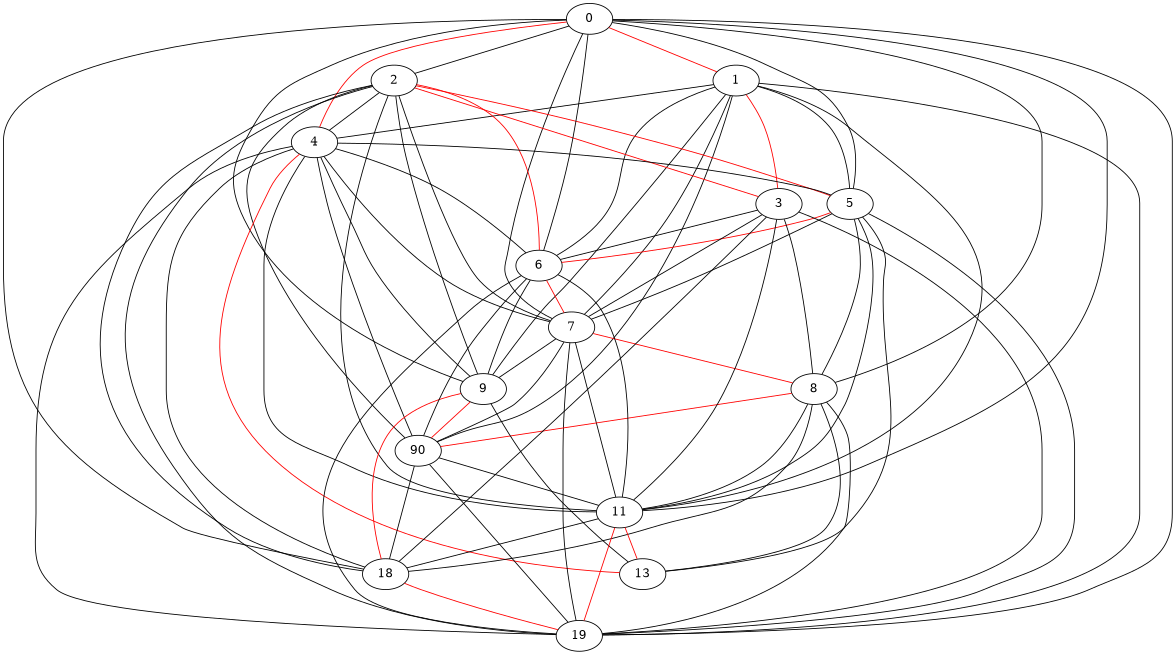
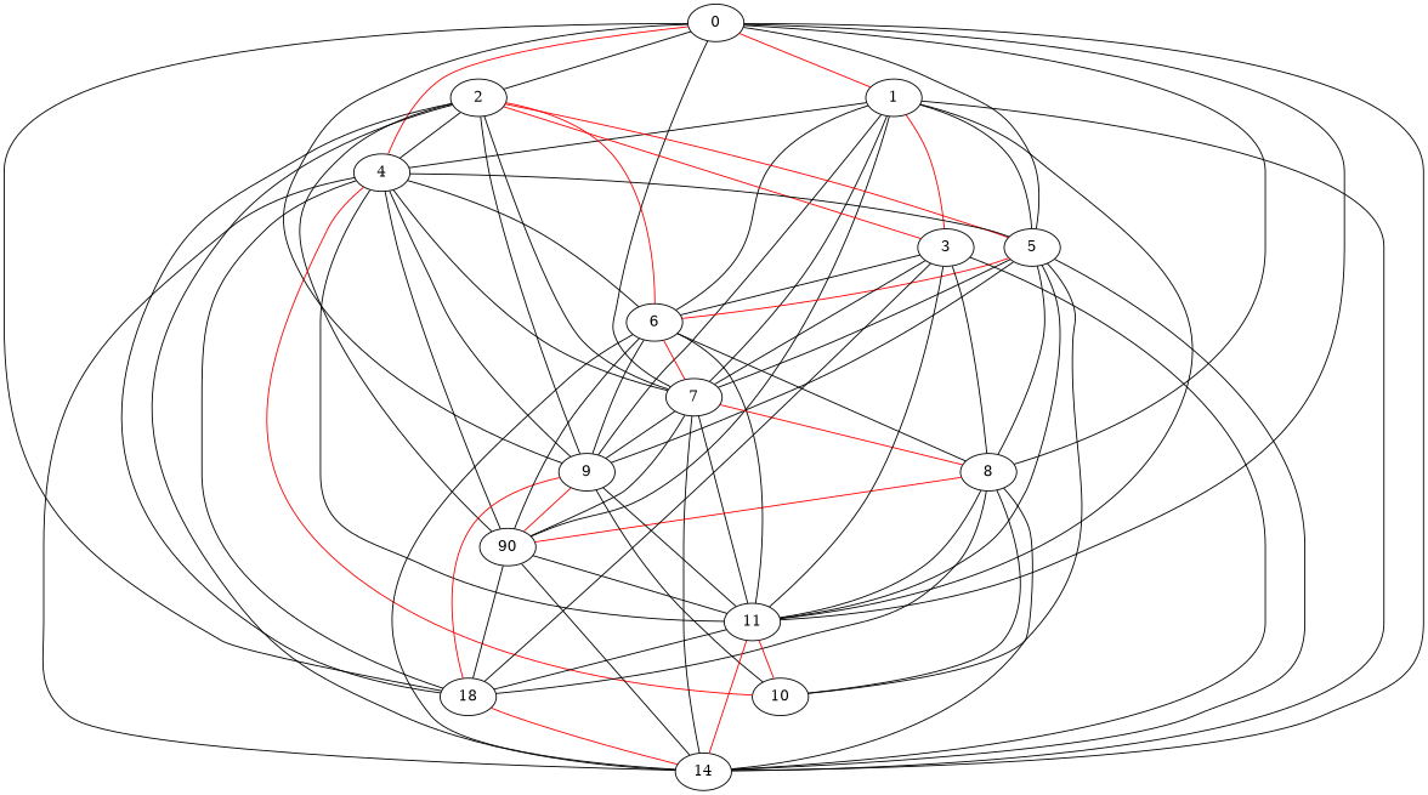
  graph {
    0
    1
    2
    4
    5
    7
    8
    9
    11
    n10 [label=18]
-   14 [label=19]
+   14
    3
    6
    n14 [label=90]
-   13
+   13 [label=10]
    0 -- 1 [color=red]
    0 -- 2
    0 -- 4 [color=red]
    0 -- 5
    0 -- 7
    0 -- 8
    0 -- 9
    0 -- 11
    0 -- n10
    0 -- 14
    1 -- 4
    1 -- 5
    1 -- 7
    1 -- 9
    1 -- 11
    1 -- 14
    1 -- 3 [color=red]
    1 -- 6
    1 -- n14
    2 -- 4
    2 -- 5 [color=red]
    2 -- 7
    2 -- 9
-   2 -- 11
+   9 -- 11
    2 -- n10
    2 -- 14
    2 -- 3 [color=red]
    2 -- 6 [color=red]
    2 -- n14
    4 -- 5
    4 -- 7
    4 -- 9
    4 -- 11
    4 -- n10
    4 -- 14
    4 -- 6
    4 -- n14
    4 -- 13 [color=red]
    5 -- 7
    5 -- 8
+   5 -- 9
    5 -- 11
    5 -- 14
    5 -- 6 [color=red]
    5 -- 13
    7 -- 8 [color=red]
    7 -- 9
    7 -- 11
    7 -- 14
    7 -- n14
    8 -- 11
    8 -- n10
    8 -- 14
    8 -- n14 [color=red]
    8 -- 13
    9 -- n10 [color=red]
    9 -- n14 [color=red]
    9 -- 13
    11 -- n10
    11 -- 14 [color=red]
    11 -- 13 [color=red]
    n10 -- 14 [color=red]
    3 -- 7
    3 -- 8
    3 -- 11
    3 -- n10
    3 -- 14
    3 -- 6
    6 -- 7 [color=red]
-   6 -- 0
+   6 -- 8
    6 -- 9
    6 -- 11
    6 -- 14
    6 -- n14
    n14 -- 11
    n14 -- n10
    n14 -- 14
  }
